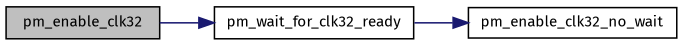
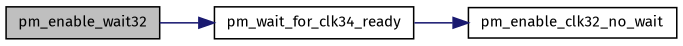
  digraph {
    fontname="Fira Sans"
    rankdir=LR
    node [color=black fillcolor=white fontname="Fira Sans" fontsize=10 shape=record style=filled]
    edge [color=midnightblue fontname="Fira Sans" fontsize=10 labelfontname=FreeSans labelfontsize=10 style=solid]
-   n1 [fillcolor=grey75 fontcolor=black height=0.2 label=pm_enable_clk32 width=0.4]
-   n2 [height=0.2 label=pm_wait_for_clk32_ready width=0.4]
+   n1 [fillcolor=grey75 fontcolor=black height=0.2 label=pm_enable_wait32 width=0.4]
+   n2 [height=0.2 label=pm_wait_for_clk34_ready width=0.4]
    n3 [height=0.2 label=pm_enable_clk32_no_wait width=0.4]
    n1 -> n2
    n2 -> n3
  }
